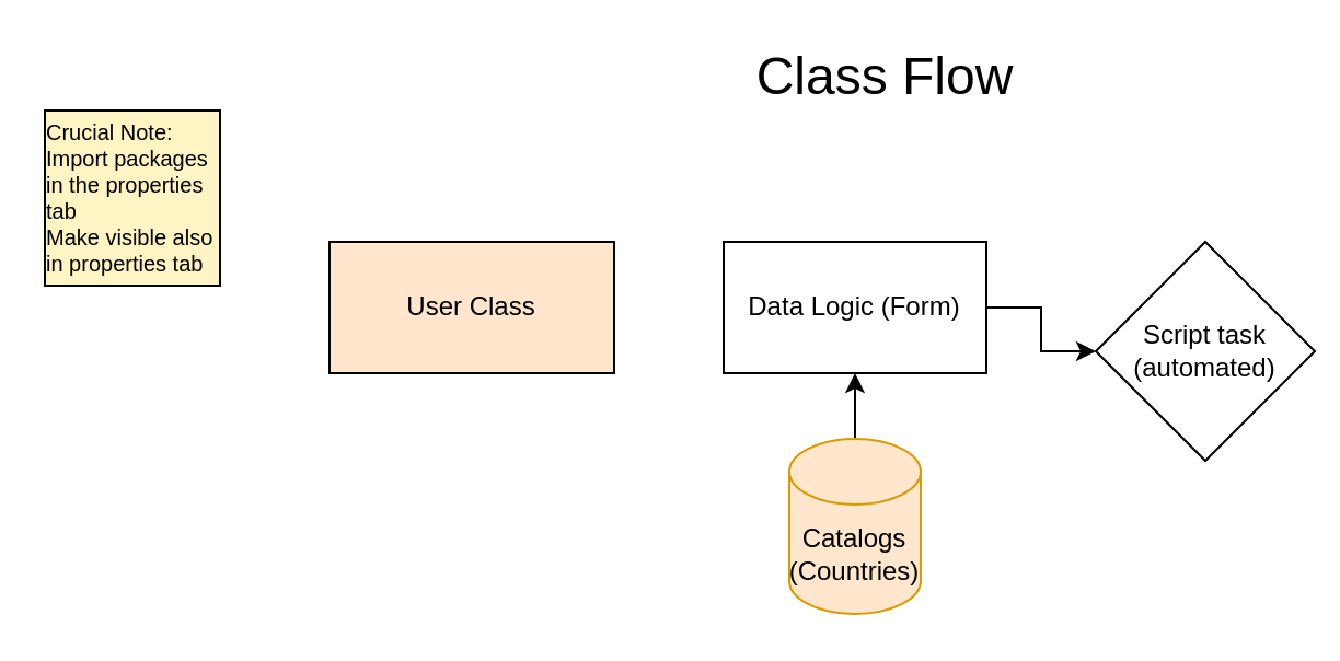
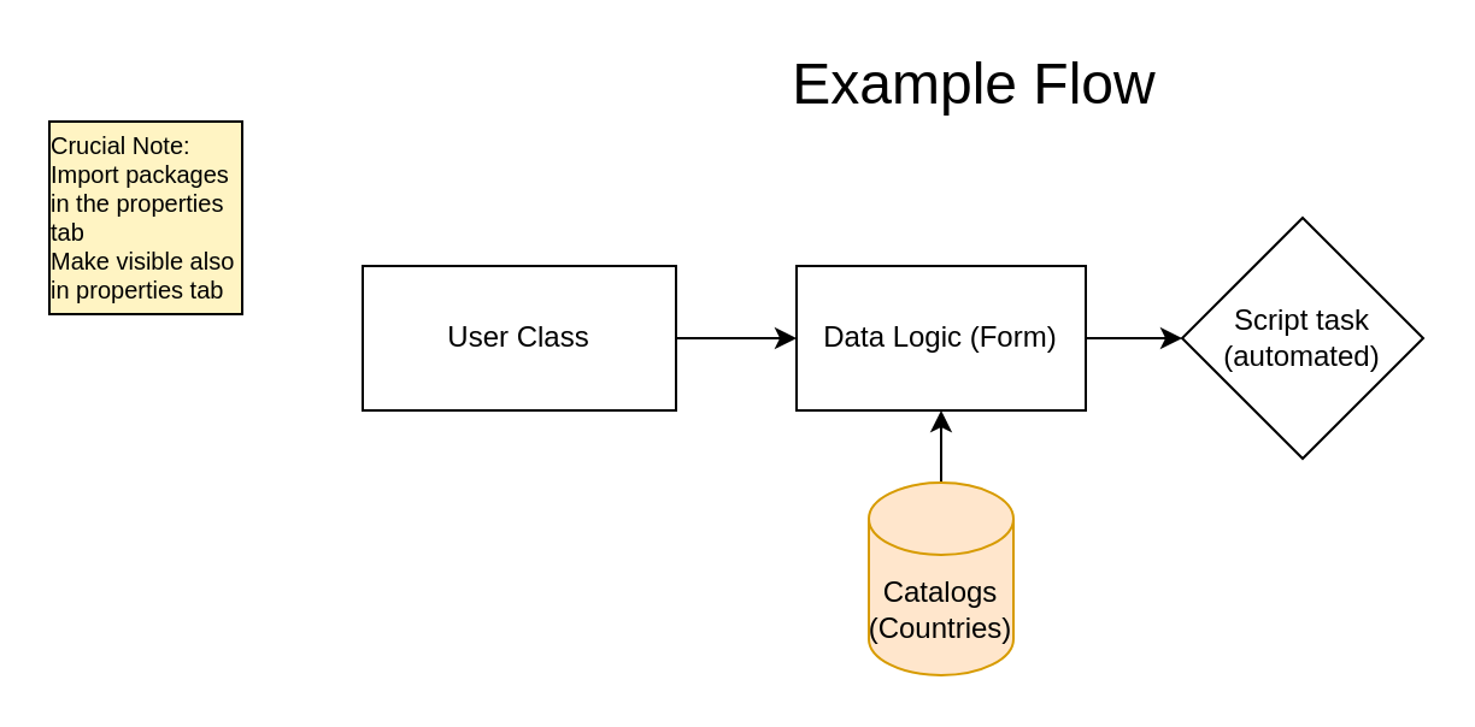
  <mxCell id="0" />
  <mxCell id="1" parent="0" />
- <mxCell id="3" value="User Class" style="rounded=0;whiteSpace=wrap;html=1;fillColor=#ffe6cc;" vertex="1" parent="1"><mxGeometry x="150" y="110" width="130" height="60" as="geometry" /></mxCell>
+ <mxCell id="2" value="" style="edgeStyle=orthogonalEdgeStyle;rounded=0;orthogonalLoop=1;jettySize=auto;html=1;" edge="1" parent="1" source="3" target="5"><mxGeometry relative="1" as="geometry" /></mxCell>
+ <mxCell id="3" value="User Class" style="rounded=0;whiteSpace=wrap;html=1;" vertex="1" parent="1"><mxGeometry x="150" y="110" width="130" height="60" as="geometry" /></mxCell>
  <mxCell id="4" value="" style="edgeStyle=orthogonalEdgeStyle;rounded=0;orthogonalLoop=1;jettySize=auto;html=1;" edge="1" parent="1" source="5" target="8"><mxGeometry relative="1" as="geometry" /></mxCell>
  <mxCell id="5" value="Data Logic (Form)" style="whiteSpace=wrap;html=1;rounded=0;" vertex="1" parent="1"><mxGeometry x="330" y="110" width="120" height="60" as="geometry" /></mxCell>
  <mxCell id="6" value="" style="edgeStyle=orthogonalEdgeStyle;rounded=0;orthogonalLoop=1;jettySize=auto;html=1;" edge="1" parent="1" source="7" target="5"><mxGeometry relative="1" as="geometry" /></mxCell>
  <mxCell id="7" value="Catalogs&lt;br&gt;(Countries)" style="shape=cylinder3;whiteSpace=wrap;html=1;boundedLbl=1;backgroundOutline=1;size=15;fillColor=#ffe6cc;strokeColor=#d79b00;" vertex="1" parent="1"><mxGeometry x="360" y="200" width="60" height="80" as="geometry" /></mxCell>
- <mxCell id="8" value="Script task (automated)" style="rhombus;whiteSpace=wrap;html=1;rounded=0;" vertex="1" parent="1"><mxGeometry x="500" y="110" width="100" height="100" as="geometry" /></mxCell>
+ <mxCell id="8" value="Script task (automated)" style="rhombus;whiteSpace=wrap;html=1;rounded=0;" vertex="1" parent="1"><mxGeometry x="490" y="90" width="100" height="100" as="geometry" /></mxCell>
  <mxCell id="9" value="&lt;div style=&quot;text-align: left; font-size: 10px;&quot;&gt;&lt;span style=&quot;background-color: initial;&quot;&gt;&lt;font style=&quot;font-size: 10px;&quot;&gt;Crucial Note: Import packages in the properties tab&lt;/font&gt;&lt;/span&gt;&lt;/div&gt;&lt;div style=&quot;text-align: left; font-size: 10px;&quot;&gt;&lt;span style=&quot;background-color: initial;&quot;&gt;&lt;font style=&quot;font-size: 10px;&quot;&gt;Make visible also in properties tab&lt;/font&gt;&lt;/span&gt;&lt;/div&gt;" style="whiteSpace=wrap;html=1;aspect=fixed;fillColor=#FFF4C3;" vertex="1" parent="1"><mxGeometry x="20" y="50" width="80" height="80" as="geometry" /></mxCell>
- <mxCell id="10" value="&lt;font style=&quot;font-size: 24px;&quot;&gt;Class Flow&lt;/font&gt;" style="text;strokeColor=none;align=center;fillColor=none;html=1;verticalAlign=middle;whiteSpace=wrap;rounded=0;" vertex="1" parent="1"><mxGeometry x="294" y="20" width="220" height="30" as="geometry" /></mxCell>
+ <mxCell id="10" value="&lt;font style=&quot;font-size: 24px;&quot;&gt;Example Flow&lt;/font&gt;" style="text;strokeColor=none;align=center;fillColor=none;html=1;verticalAlign=middle;whiteSpace=wrap;rounded=0;" vertex="1" parent="1"><mxGeometry x="294" y="20" width="220" height="30" as="geometry" /></mxCell>
